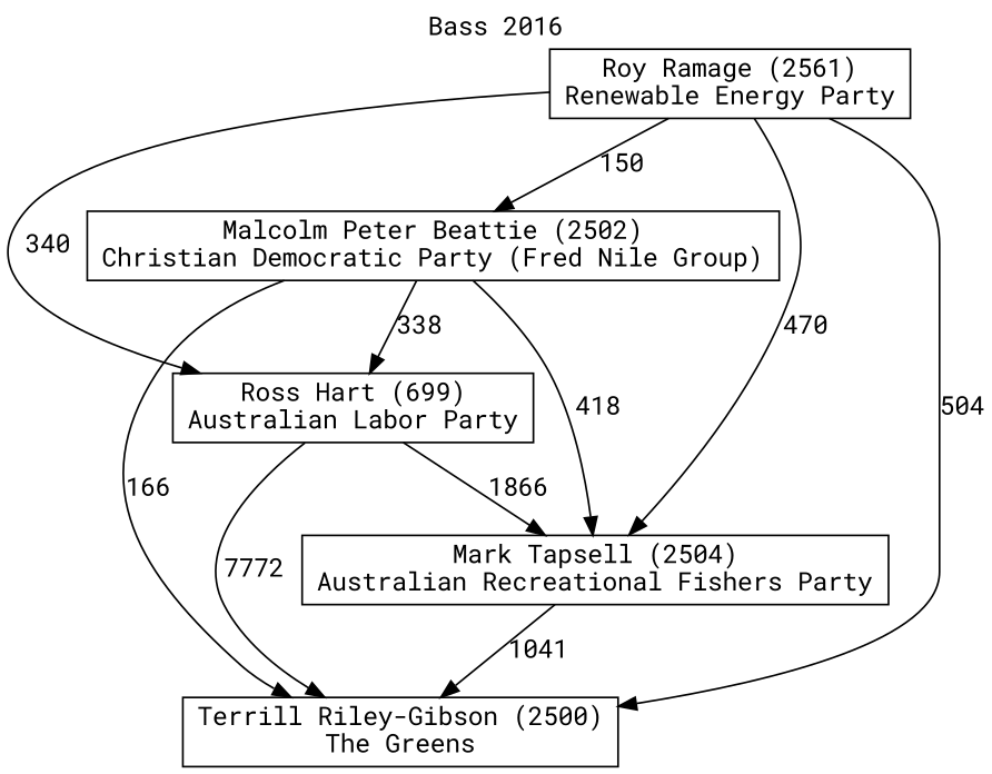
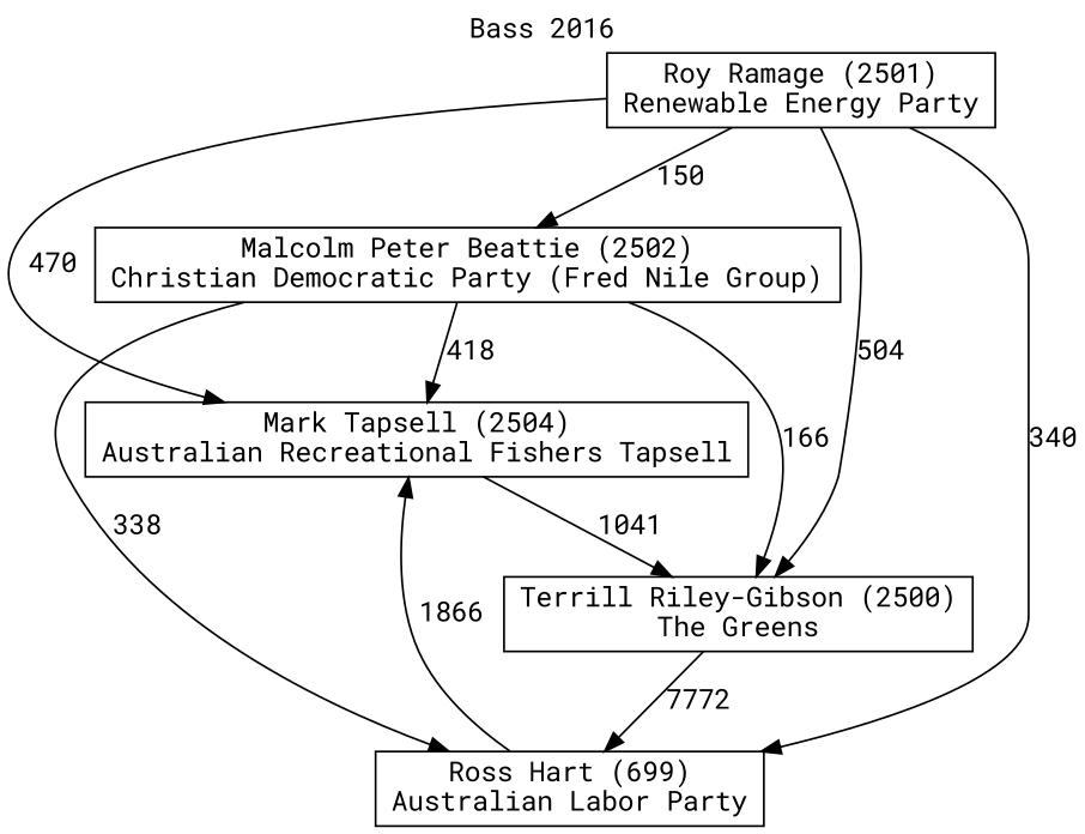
  digraph {
    fontname="Roboto Mono"
    label="Bass 2016"
    labelloc=t
    mclimit=10
    node [fontname="Roboto Mono" shape=box]
    edge [fontname="Roboto Mono"]
-   n1 [label="Mark Tapsell (2504)\nAustralian Recreational Fishers Party"]
+   n1 [label="Mark Tapsell (2504)\nAustralian Recreational Fishers Tapsell"]
    n2 [label="Terrill Riley-Gibson (2500)\nThe Greens"]
    n3 [label="Ross Hart (699)\nAustralian Labor Party"]
    n4 [label="Malcolm Peter Beattie (2502)\nChristian Democratic Party (Fred Nile Group)"]
-   n5 [label="Roy Ramage (2561)\nRenewable Energy Party"]
+   n5 [label="Roy Ramage (2501)\nRenewable Energy Party"]
    n1 -> n2 [label=1041]
-   n3 -> n2 [label=7772]
+   n2 -> n3 [label=7772]
    n3 -> n1 [label=1866]
    n4 -> n1 [label=418]
    n4 -> n2 [label=166]
    n4 -> n3 [label=338]
    n5 -> n1 [label=470]
    n5 -> n2 [label=504]
    n5 -> n3 [label=340]
    n5 -> n4 [label=150]
  }
